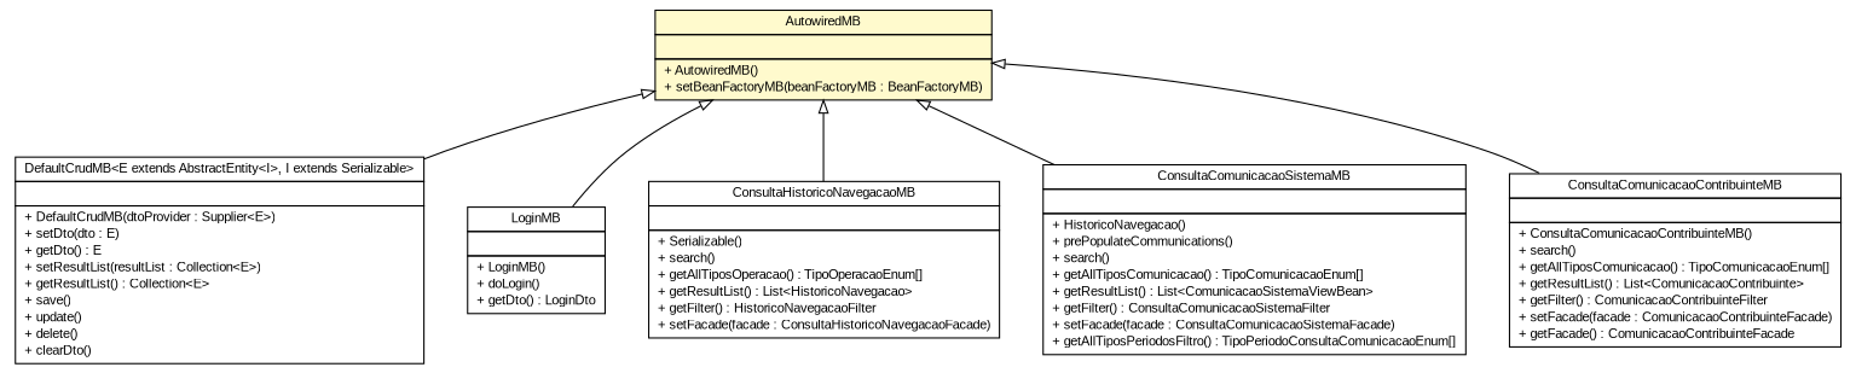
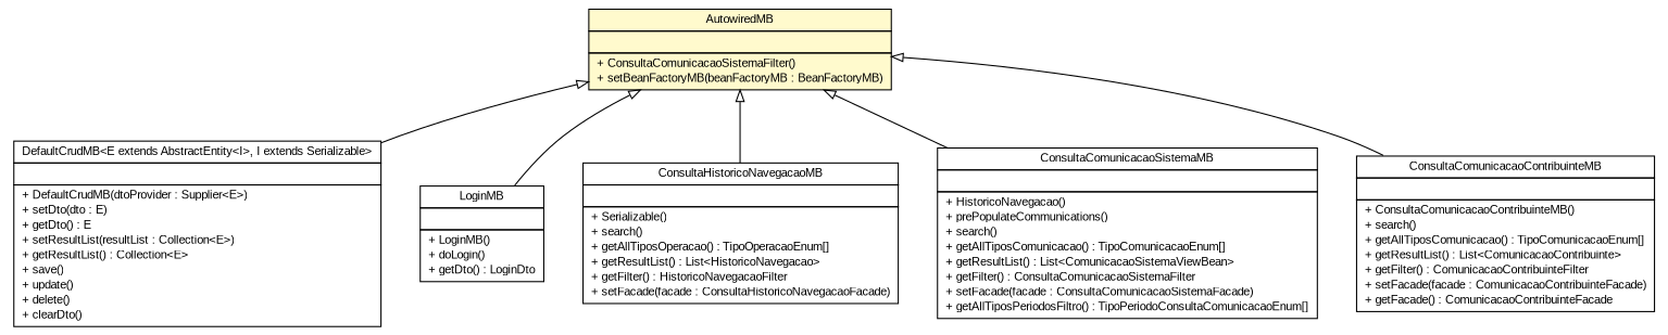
  digraph {
    nodesep=0.25
    ranksep=0.5
    node [fontcolor=black fontname=arial fontsize=10.0 shape=plaintext]
    edge [arrowtail=empty dir=back fontname=arial fontsize=10 headport=p labelfontname=arial labelfontsize=10 tailport=p]
-   n1 [label=<<table title="br.gov.to.sefaz.presentation.managedbean.AutowiredMB" border="0" cellborder="1" cellspacing="0" cellpadding="2" port="p" bgcolor="lemonChiffon" href="./AutowiredMB.html"> 		<tr><td><table border="0" cellspacing="0" cellpadding="1"> <tr><td align="center" balign="center"> AutowiredMB </td></tr> 		</table></td></tr> 		<tr><td><table border="0" cellspacing="0" cellpadding="1"> <tr><td align="left" balign="left">  </td></tr> 		</table></td></tr> 		<tr><td><table border="0" cellspacing="0" cellpadding="1"> <tr><td align="left" balign="left"> + AutowiredMB() </td></tr> <tr><td align="left" balign="left"> + setBeanFactoryMB(beanFactoryMB : BeanFactoryMB) </td></tr> 		</table></td></tr> 		</table>>]
+   n1 [label=<<table title="br.gov.to.sefaz.presentation.managedbean.AutowiredMB" border="0" cellborder="1" cellspacing="0" cellpadding="2" port="p" bgcolor="lemonChiffon" href="./AutowiredMB.html"> 		<tr><td><table border="0" cellspacing="0" cellpadding="1"> <tr><td align="center" balign="center"> AutowiredMB </td></tr> 		</table></td></tr> 		<tr><td><table border="0" cellspacing="0" cellpadding="1"> <tr><td align="left" balign="left">  </td></tr> 		</table></td></tr> 		<tr><td><table border="0" cellspacing="0" cellpadding="1"> <tr><td align="left" balign="left"> + ConsultaComunicacaoSistemaFilter() </td></tr> <tr><td align="left" balign="left"> + setBeanFactoryMB(beanFactoryMB : BeanFactoryMB) </td></tr> 		</table></td></tr> 		</table>>]
    n2 [label=<<table title="br.gov.to.sefaz.presentation.managedbean.impl.DefaultCrudMB" border="0" cellborder="1" cellspacing="0" cellpadding="2" port="p" href="./impl/DefaultCrudMB.html"> 		<tr><td><table border="0" cellspacing="0" cellpadding="1"> <tr><td align="center" balign="center"> DefaultCrudMB&lt;E extends AbstractEntity&lt;I&gt;, I extends Serializable&gt; </td></tr> 		</table></td></tr> 		<tr><td><table border="0" cellspacing="0" cellpadding="1"> <tr><td align="left" balign="left">  </td></tr> 		</table></td></tr> 		<tr><td><table border="0" cellspacing="0" cellpadding="1"> <tr><td align="left" balign="left"> + DefaultCrudMB(dtoProvider : Supplier&lt;E&gt;) </td></tr> <tr><td align="left" balign="left"> + setDto(dto : E) </td></tr> <tr><td align="left" balign="left"> + getDto() : E </td></tr> <tr><td align="left" balign="left"> + setResultList(resultList : Collection&lt;E&gt;) </td></tr> <tr><td align="left" balign="left"> + getResultList() : Collection&lt;E&gt; </td></tr> <tr><td align="left" balign="left"> + save() </td></tr> <tr><td align="left" balign="left"> + update() </td></tr> <tr><td align="left" balign="left"> + delete() </td></tr> <tr><td align="left" balign="left"> + clearDto() </td></tr> 		</table></td></tr> 		</table>>]
    n3 [label=<<table title="br.gov.to.sefaz.seg.managedbean.LoginMB" border="0" cellborder="1" cellspacing="0" cellpadding="2" port="p" href="../../seg/managedbean/LoginMB.html"> 		<tr><td><table border="0" cellspacing="0" cellpadding="1"> <tr><td align="center" balign="center"> LoginMB </td></tr> 		</table></td></tr> 		<tr><td><table border="0" cellspacing="0" cellpadding="1"> <tr><td align="left" balign="left">  </td></tr> 		</table></td></tr> 		<tr><td><table border="0" cellspacing="0" cellpadding="1"> <tr><td align="left" balign="left"> + LoginMB() </td></tr> <tr><td align="left" balign="left"> + doLogin() </td></tr> <tr><td align="left" balign="left"> + getDto() : LoginDto </td></tr> 		</table></td></tr> 		</table>>]
    n4 [label=<<table title="br.gov.to.sefaz.seg.managedbean.ConsultaHistoricoNavegacaoMB" border="0" cellborder="1" cellspacing="0" cellpadding="2" port="p" href="../../seg/managedbean/ConsultaHistoricoNavegacaoMB.html"> 		<tr><td><table border="0" cellspacing="0" cellpadding="1"> <tr><td align="center" balign="center"> ConsultaHistoricoNavegacaoMB </td></tr> 		</table></td></tr> 		<tr><td><table border="0" cellspacing="0" cellpadding="1"> <tr><td align="left" balign="left">  </td></tr> 		</table></td></tr> 		<tr><td><table border="0" cellspacing="0" cellpadding="1"> <tr><td align="left" balign="left"> + Serializable() </td></tr> <tr><td align="left" balign="left"> + search() </td></tr> <tr><td align="left" balign="left"> + getAllTiposOperacao() : TipoOperacaoEnum[] </td></tr> <tr><td align="left" balign="left"> + getResultList() : List&lt;HistoricoNavegacao&gt; </td></tr> <tr><td align="left" balign="left"> + getFilter() : HistoricoNavegacaoFilter </td></tr> <tr><td align="left" balign="left"> + setFacade(facade : ConsultaHistoricoNavegacaoFacade) </td></tr> 		</table></td></tr> 		</table>>]
    n5 [label=<<table title="br.gov.to.sefaz.seg.managedbean.ConsultaComunicacaoSistemaMB" border="0" cellborder="1" cellspacing="0" cellpadding="2" port="p" href="../../seg/managedbean/ConsultaComunicacaoSistemaMB.html"> 		<tr><td><table border="0" cellspacing="0" cellpadding="1"> <tr><td align="center" balign="center"> ConsultaComunicacaoSistemaMB </td></tr> 		</table></td></tr> 		<tr><td><table border="0" cellspacing="0" cellpadding="1"> <tr><td align="left" balign="left">  </td></tr> 		</table></td></tr> 		<tr><td><table border="0" cellspacing="0" cellpadding="1"> <tr><td align="left" balign="left"> + HistoricoNavegacao() </td></tr> <tr><td align="left" balign="left"> + prePopulateCommunications() </td></tr> <tr><td align="left" balign="left"> + search() </td></tr> <tr><td align="left" balign="left"> + getAllTiposComunicacao() : TipoComunicacaoEnum[] </td></tr> <tr><td align="left" balign="left"> + getResultList() : List&lt;ComunicacaoSistemaViewBean&gt; </td></tr> <tr><td align="left" balign="left"> + getFilter() : ConsultaComunicacaoSistemaFilter </td></tr> <tr><td align="left" balign="left"> + setFacade(facade : ConsultaComunicacaoSistemaFacade) </td></tr> <tr><td align="left" balign="left"> + getAllTiposPeriodosFiltro() : TipoPeriodoConsultaComunicacaoEnum[] </td></tr> 		</table></td></tr> 		</table>>]
    n6 [label=<<table title="br.gov.to.sefaz.seg.managedbean.ConsultaComunicacaoContribuinteMB" border="0" cellborder="1" cellspacing="0" cellpadding="2" port="p" href="../../seg/managedbean/ConsultaComunicacaoContribuinteMB.html"> 		<tr><td><table border="0" cellspacing="0" cellpadding="1"> <tr><td align="center" balign="center"> ConsultaComunicacaoContribuinteMB </td></tr> 		</table></td></tr> 		<tr><td><table border="0" cellspacing="0" cellpadding="1"> <tr><td align="left" balign="left">  </td></tr> 		</table></td></tr> 		<tr><td><table border="0" cellspacing="0" cellpadding="1"> <tr><td align="left" balign="left"> + ConsultaComunicacaoContribuinteMB() </td></tr> <tr><td align="left" balign="left"> + search() </td></tr> <tr><td align="left" balign="left"> + getAllTiposComunicacao() : TipoComunicacaoEnum[] </td></tr> <tr><td align="left" balign="left"> + getResultList() : List&lt;ComunicacaoContribuinte&gt; </td></tr> <tr><td align="left" balign="left"> + getFilter() : ComunicacaoContribuinteFilter </td></tr> <tr><td align="left" balign="left"> + setFacade(facade : ComunicacaoContribuinteFacade) </td></tr> <tr><td align="left" balign="left"> + getFacade() : ComunicacaoContribuinteFacade </td></tr> 		</table></td></tr> 		</table>>]
    n1 -> n2
    n1 -> n3
    n1 -> n4
    n1 -> n5
    n1 -> n6
  }
